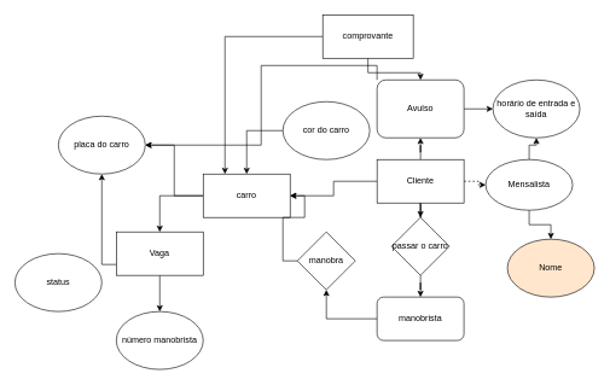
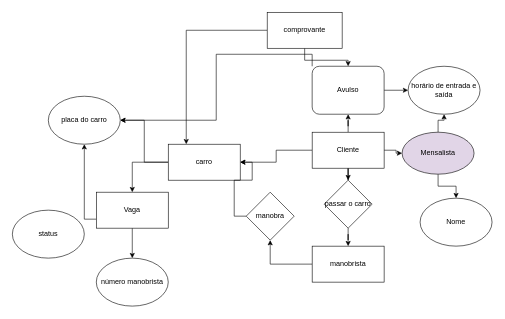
  <mxCell id="0" />
  <mxCell id="1" parent="0" />
  <mxCell id="2" value="número manobrista" style="ellipse;whiteSpace=wrap;html=1;" vertex="1" parent="1"><mxGeometry x="160" y="430" width="120" height="80" as="geometry" /></mxCell>
  <mxCell id="3" style="edgeStyle=orthogonalEdgeStyle;rounded=0;orthogonalLoop=1;jettySize=auto;html=1;exitX=0.5;exitY=1;exitDx=0;exitDy=0;" edge="1" parent="1" source="5" target="2"><mxGeometry relative="1" as="geometry" /></mxCell>
  <mxCell id="4" style="edgeStyle=orthogonalEdgeStyle;rounded=0;orthogonalLoop=1;jettySize=auto;html=1;exitX=0;exitY=0.75;exitDx=0;exitDy=0;" edge="1" parent="1" source="5" target="15"><mxGeometry relative="1" as="geometry" /></mxCell>
  <mxCell id="5" value="Vaga" style="rounded=0;whiteSpace=wrap;html=1;" vertex="1" parent="1"><mxGeometry x="160" y="320" width="120" height="60" as="geometry" /></mxCell>
  <mxCell id="6" value="status" style="ellipse;whiteSpace=wrap;html=1;" vertex="1" parent="1"><mxGeometry y="350" width="120" height="80" as="geometry" x="20" /></mxCell>
  <mxCell id="7" style="edgeStyle=orthogonalEdgeStyle;rounded=0;orthogonalLoop=1;jettySize=auto;html=1;entryX=1;entryY=0.5;entryDx=0;entryDy=0;" edge="1" parent="1" source="11" target="14"><mxGeometry relative="1" as="geometry" /></mxCell>
- <mxCell id="8" style="edgeStyle=orthogonalEdgeStyle;rounded=0;orthogonalLoop=1;jettySize=auto;html=1;exitX=1;exitY=0.5;exitDx=0;exitDy=0;dashed=1;" edge="1" parent="1" source="11" target="25"><mxGeometry relative="1" as="geometry" /></mxCell>
+ <mxCell id="8" style="edgeStyle=orthogonalEdgeStyle;rounded=0;orthogonalLoop=1;jettySize=auto;html=1;exitX=1;exitY=0.5;exitDx=0;exitDy=0;" edge="1" parent="1" source="11" target="25"><mxGeometry relative="1" as="geometry" /></mxCell>
  <mxCell id="9" style="edgeStyle=orthogonalEdgeStyle;rounded=0;orthogonalLoop=1;jettySize=auto;html=1;exitX=0.5;exitY=0;exitDx=0;exitDy=0;" edge="1" parent="1" source="11" target="22"><mxGeometry relative="1" as="geometry" /></mxCell>
  <mxCell id="10" style="edgeStyle=orthogonalEdgeStyle;rounded=0;orthogonalLoop=1;jettySize=auto;html=1;exitX=0.5;exitY=1;exitDx=0;exitDy=0;" edge="1" parent="1" source="11" target="27"><mxGeometry relative="1" as="geometry" /></mxCell>
  <mxCell id="11" value="Cliente" style="rounded=0;whiteSpace=wrap;html=1;" vertex="1" parent="1"><mxGeometry x="520" y="220" width="120" height="60" as="geometry" /></mxCell>
  <mxCell id="12" style="edgeStyle=orthogonalEdgeStyle;rounded=0;orthogonalLoop=1;jettySize=auto;html=1;exitX=0;exitY=0.5;exitDx=0;exitDy=0;" edge="1" parent="1" source="14" target="5"><mxGeometry relative="1" as="geometry" /></mxCell>
  <mxCell id="13" style="edgeStyle=orthogonalEdgeStyle;rounded=0;orthogonalLoop=1;jettySize=auto;html=1;" edge="1" parent="1" source="14" target="15"><mxGeometry relative="1" as="geometry" /></mxCell>
  <mxCell id="14" value="carro" style="rounded=0;whiteSpace=wrap;html=1;" vertex="1" parent="1"><mxGeometry x="280" y="240" width="120" height="60" as="geometry" /></mxCell>
  <mxCell id="15" value="placa do carro" style="ellipse;whiteSpace=wrap;html=1;" vertex="1" parent="1"><mxGeometry x="80" y="160" width="120" height="80" as="geometry" /></mxCell>
- <mxCell id="16" style="edgeStyle=orthogonalEdgeStyle;rounded=0;orthogonalLoop=1;jettySize=auto;html=1;exitX=0;exitY=0.5;exitDx=0;exitDy=0;" edge="1" parent="1" source="17" target="14"><mxGeometry relative="1" as="geometry" /></mxCell>
- <mxCell id="17" value="cor do carro" style="ellipse;whiteSpace=wrap;html=1;" vertex="1" parent="1"><mxGeometry x="390" y="140" width="120" height="80" as="geometry" /></mxCell>
  <mxCell id="18" style="edgeStyle=orthogonalEdgeStyle;rounded=0;orthogonalLoop=1;jettySize=auto;html=1;" edge="1" parent="1" source="19" target="29"><mxGeometry relative="1" as="geometry"><mxPoint x="450" y="360" as="targetPoint" /></mxGeometry></mxCell>
- <mxCell id="19" value="manobrista" style="whiteSpace=wrap;html=1;rounded=1;" vertex="1" parent="1"><mxGeometry x="520" y="410" width="120" height="60" as="geometry" /></mxCell>
+ <mxCell id="19" value="manobrista" style="rounded=0;whiteSpace=wrap;html=1;" vertex="1" parent="1"><mxGeometry x="520" y="410" width="120" height="60" as="geometry" /></mxCell>
  <mxCell id="20" style="edgeStyle=orthogonalEdgeStyle;rounded=0;orthogonalLoop=1;jettySize=auto;html=1;exitX=0;exitY=0;exitDx=0;exitDy=0;" edge="1" parent="1" source="22" target="15"><mxGeometry relative="1" as="geometry" /></mxCell>
  <mxCell id="21" style="edgeStyle=orthogonalEdgeStyle;rounded=0;orthogonalLoop=1;jettySize=auto;html=1;exitX=1;exitY=0.5;exitDx=0;exitDy=0;" edge="1" parent="1" source="22" target="31"><mxGeometry relative="1" as="geometry" /></mxCell>
  <mxCell id="22" value="Avulso" style="whiteSpace=wrap;html=1;rounded=1;" vertex="1" parent="1"><mxGeometry x="520" y="110" width="120" height="80" as="geometry" /></mxCell>
  <mxCell id="23" value="" style="edgeStyle=orthogonalEdgeStyle;rounded=0;orthogonalLoop=1;jettySize=auto;html=1;" edge="1" parent="1" source="25" target="30"><mxGeometry relative="1" as="geometry" /></mxCell>
  <mxCell id="24" style="edgeStyle=orthogonalEdgeStyle;rounded=0;orthogonalLoop=1;jettySize=auto;html=1;" edge="1" parent="1" source="25" target="31"><mxGeometry relative="1" as="geometry" /></mxCell>
- <mxCell id="25" value="Mensalista" style="ellipse;whiteSpace=wrap;html=1;" vertex="1" parent="1"><mxGeometry x="670" y="220" width="120" height="70" as="geometry" /></mxCell>
+ <mxCell id="25" value="Mensalista" style="ellipse;whiteSpace=wrap;html=1;fillColor=#e1d5e7;" vertex="1" parent="1"><mxGeometry x="670" y="220" width="120" height="70" as="geometry" /></mxCell>
  <mxCell id="26" value="" style="edgeStyle=orthogonalEdgeStyle;rounded=0;orthogonalLoop=1;jettySize=auto;html=1;" edge="1" parent="1" source="27" target="19"><mxGeometry relative="1" as="geometry" /></mxCell>
  <mxCell id="27" value="passar o carro" style="rhombus;whiteSpace=wrap;html=1;" vertex="1" parent="1"><mxGeometry x="540" y="300" width="80" height="80" as="geometry" /></mxCell>
  <mxCell id="28" style="edgeStyle=orthogonalEdgeStyle;rounded=0;orthogonalLoop=1;jettySize=auto;html=1;entryX=1;entryY=0.5;entryDx=0;entryDy=0;" edge="1" parent="1" source="29" target="14"><mxGeometry relative="1" as="geometry" /></mxCell>
  <mxCell id="29" value="manobra" style="rhombus;whiteSpace=wrap;html=1;" vertex="1" parent="1"><mxGeometry x="410" y="320" width="80" height="80" as="geometry" /></mxCell>
- <mxCell id="30" value="Nome" style="ellipse;whiteSpace=wrap;html=1;fillColor=#ffe6cc;" vertex="1" parent="1"><mxGeometry x="700" y="330" width="120" height="80" as="geometry" /></mxCell>
+ <mxCell id="30" value="Nome" style="ellipse;whiteSpace=wrap;html=1;" vertex="1" parent="1"><mxGeometry x="700" y="330" width="120" height="80" as="geometry" /></mxCell>
  <mxCell id="31" value="horário de entrada e saída" style="ellipse;whiteSpace=wrap;html=1;" vertex="1" parent="1"><mxGeometry x="680" y="110" width="120" height="80" as="geometry" /></mxCell>
  <mxCell id="32" style="edgeStyle=orthogonalEdgeStyle;rounded=0;orthogonalLoop=1;jettySize=auto;html=1;" edge="1" parent="1" source="34" target="22"><mxGeometry relative="1" as="geometry" /></mxCell>
  <mxCell id="33" style="edgeStyle=orthogonalEdgeStyle;rounded=0;orthogonalLoop=1;jettySize=auto;html=1;entryX=0.25;entryY=0;entryDx=0;entryDy=0;" edge="1" parent="1" source="34" target="14"><mxGeometry relative="1" as="geometry" /></mxCell>
  <mxCell id="34" value="comprovante" style="rounded=0;whiteSpace=wrap;html=1;" vertex="1" parent="1"><mxGeometry x="445" y="20" width="125" height="60" as="geometry" /></mxCell>
